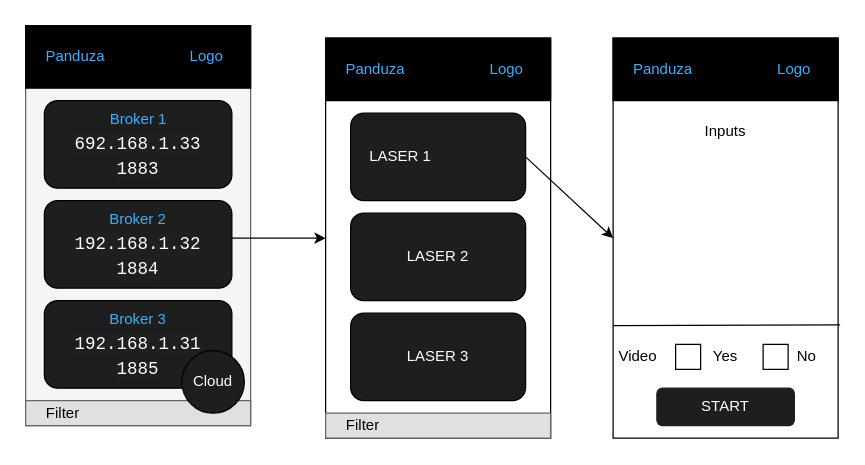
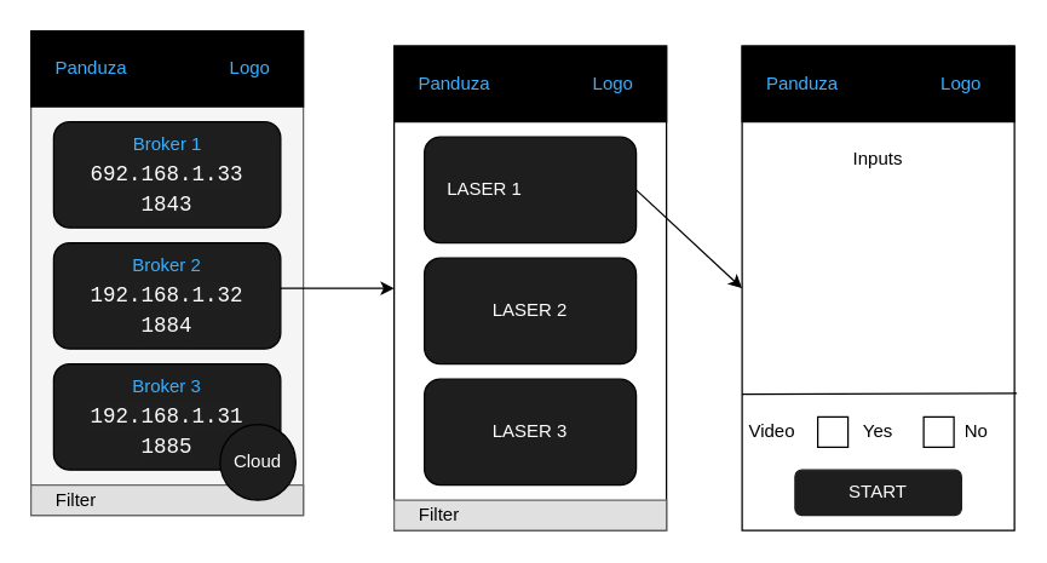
  <mxCell id="0" />
  <mxCell id="1" parent="0" />
  <mxCell id="2" value="" style="rounded=0;whiteSpace=wrap;html=1;fillColor=#f5f5f5;fontColor=#333333;strokeColor=#666666;" parent="1" vertex="1"><mxGeometry x="20" y="20" width="180" height="320" as="geometry" /></mxCell>
  <mxCell id="3" style="edgeStyle=none;html=1;fontColor=#FFFFFF;strokeColor=#000000;" parent="1" target="4" edge="1"><mxGeometry relative="1" as="geometry"><mxPoint x="280" y="195" as="targetPoint" /><mxPoint x="180" y="190" as="sourcePoint" /></mxGeometry></mxCell>
  <mxCell id="4" value="" style="rounded=0;whiteSpace=wrap;html=1;fontColor=#FFFFFF;fillColor=#FFFFFF;" parent="1" vertex="1"><mxGeometry x="260" y="30" width="180" height="320" as="geometry" /></mxCell>
  <mxCell id="5" value="" style="group" parent="1" vertex="1" connectable="0"><mxGeometry x="20" y="20" width="180" height="50" as="geometry" /></mxCell>
  <mxCell id="6" value="" style="rounded=0;whiteSpace=wrap;html=1;fillColor=#000000;" parent="5" vertex="1"><mxGeometry width="180" height="50" as="geometry" /></mxCell>
  <mxCell id="7" value="&lt;font color=&quot;#39b0ff&quot;&gt;Panduza&lt;/font&gt;" style="text;html=1;strokeColor=none;fillColor=none;align=center;verticalAlign=middle;whiteSpace=wrap;rounded=0;" parent="5" vertex="1"><mxGeometry x="10" y="10" width="60" height="30" as="geometry" /></mxCell>
  <mxCell id="8" value="Logo" style="text;html=1;strokeColor=none;fillColor=none;align=center;verticalAlign=middle;whiteSpace=wrap;rounded=0;fontColor=#39B0FF;" parent="5" vertex="1"><mxGeometry x="125" y="10" width="40" height="30" as="geometry" /></mxCell>
  <mxCell id="9" value="" style="group" parent="1" vertex="1" connectable="0"><mxGeometry x="35" y="80" width="150" height="70" as="geometry" /></mxCell>
  <mxCell id="10" value="" style="rounded=1;whiteSpace=wrap;html=1;fontColor=#39B0FF;fillColor=#1E1E1E;" parent="9" vertex="1"><mxGeometry width="150" height="70" as="geometry" /></mxCell>
  <mxCell id="11" value="Broker 1" style="text;html=1;strokeColor=none;fillColor=none;align=center;verticalAlign=middle;whiteSpace=wrap;rounded=0;fontColor=#39B0FF;" parent="9" vertex="1"><mxGeometry x="12.5" width="125" height="30" as="geometry" /></mxCell>
  <mxCell id="12" value="&lt;div style=&quot;background-color: rgb(31, 31, 31); font-family: Consolas, &amp;quot;Courier New&amp;quot;, monospace; font-size: 14px; line-height: 19px;&quot;&gt;&lt;span style=&quot;&quot;&gt;692.168.1.33&lt;/span&gt;&lt;/div&gt;" style="text;html=1;align=center;verticalAlign=middle;whiteSpace=wrap;rounded=0;fontColor=#FFFFFF;" parent="9" vertex="1"><mxGeometry x="25" y="20" width="100" height="30" as="geometry" /></mxCell>
- <mxCell id="13" value="&lt;div style=&quot;background-color: rgb(31, 31, 31); font-family: Consolas, &amp;quot;Courier New&amp;quot;, monospace; font-size: 14px; line-height: 19px;&quot;&gt;&lt;div style=&quot;line-height: 19px;&quot;&gt;&lt;span style=&quot;&quot;&gt;1883&lt;/span&gt;&lt;/div&gt;&lt;/div&gt;" style="text;html=1;align=center;verticalAlign=middle;whiteSpace=wrap;rounded=0;fontColor=#FFFFFF;" parent="9" vertex="1"><mxGeometry x="25" y="40" width="100" height="30" as="geometry" /></mxCell>
+ <mxCell id="13" value="&lt;div style=&quot;background-color: rgb(31, 31, 31); font-family: Consolas, &amp;quot;Courier New&amp;quot;, monospace; font-size: 14px; line-height: 19px;&quot;&gt;&lt;div style=&quot;line-height: 19px;&quot;&gt;&lt;span style=&quot;&quot;&gt;1843&lt;/span&gt;&lt;/div&gt;&lt;/div&gt;" style="text;html=1;align=center;verticalAlign=middle;whiteSpace=wrap;rounded=0;fontColor=#FFFFFF;" parent="9" vertex="1"><mxGeometry x="25" y="40" width="100" height="30" as="geometry" /></mxCell>
  <mxCell id="14" value="" style="group" parent="1" vertex="1" connectable="0"><mxGeometry x="35" y="160" width="150" height="70" as="geometry" /></mxCell>
  <mxCell id="15" value="" style="rounded=1;whiteSpace=wrap;html=1;fontColor=#39B0FF;fillColor=#1E1E1E;" parent="14" vertex="1"><mxGeometry width="150" height="70" as="geometry" /></mxCell>
  <mxCell id="16" value="Broker 2" style="text;html=1;strokeColor=none;fillColor=none;align=center;verticalAlign=middle;whiteSpace=wrap;rounded=0;fontColor=#39B0FF;" parent="14" vertex="1"><mxGeometry x="45" width="60" height="30" as="geometry" /></mxCell>
  <mxCell id="17" value="&lt;div style=&quot;background-color: rgb(31, 31, 31); font-family: Consolas, &amp;quot;Courier New&amp;quot;, monospace; font-size: 14px; line-height: 19px;&quot;&gt;&lt;span style=&quot;&quot;&gt;192.168.1.32&lt;/span&gt;&lt;/div&gt;" style="text;html=1;align=center;verticalAlign=middle;whiteSpace=wrap;rounded=0;fontColor=#FFFFFF;" parent="14" vertex="1"><mxGeometry x="25" y="20" width="100" height="30" as="geometry" /></mxCell>
  <mxCell id="18" value="&lt;div style=&quot;background-color: rgb(31, 31, 31); font-family: Consolas, &amp;quot;Courier New&amp;quot;, monospace; font-size: 14px; line-height: 19px;&quot;&gt;&lt;div style=&quot;line-height: 19px;&quot;&gt;&lt;span style=&quot;&quot;&gt;1884&lt;/span&gt;&lt;/div&gt;&lt;/div&gt;" style="text;html=1;align=center;verticalAlign=middle;whiteSpace=wrap;rounded=0;fontColor=#FFFFFF;" parent="14" vertex="1"><mxGeometry x="25" y="40" width="100" height="30" as="geometry" /></mxCell>
  <mxCell id="19" value="" style="group" parent="1" vertex="1" connectable="0"><mxGeometry x="35" y="240" width="150" height="70" as="geometry" /></mxCell>
  <mxCell id="20" value="" style="rounded=1;whiteSpace=wrap;html=1;fontColor=#39B0FF;fillColor=#1E1E1E;" parent="19" vertex="1"><mxGeometry width="150" height="70" as="geometry" /></mxCell>
  <mxCell id="21" value="Broker 3" style="text;html=1;strokeColor=none;fillColor=none;align=center;verticalAlign=middle;whiteSpace=wrap;rounded=0;fontColor=#39B0FF;" parent="19" vertex="1"><mxGeometry x="45" width="60" height="30" as="geometry" /></mxCell>
  <mxCell id="22" value="&lt;div style=&quot;background-color: rgb(31, 31, 31); font-family: Consolas, &amp;quot;Courier New&amp;quot;, monospace; font-size: 14px; line-height: 19px;&quot;&gt;&lt;span style=&quot;&quot;&gt;192.168.1.31&lt;/span&gt;&lt;/div&gt;" style="text;html=1;align=center;verticalAlign=middle;whiteSpace=wrap;rounded=0;fontColor=#FFFFFF;" parent="19" vertex="1"><mxGeometry x="25" y="20" width="100" height="30" as="geometry" /></mxCell>
  <mxCell id="23" value="&lt;div style=&quot;background-color: rgb(31, 31, 31); font-family: Consolas, &amp;quot;Courier New&amp;quot;, monospace; font-size: 14px; line-height: 19px;&quot;&gt;&lt;div style=&quot;line-height: 19px;&quot;&gt;&lt;span style=&quot;&quot;&gt;1885&lt;/span&gt;&lt;/div&gt;&lt;/div&gt;" style="text;html=1;align=center;verticalAlign=middle;whiteSpace=wrap;rounded=0;fontColor=#FFFFFF;" parent="19" vertex="1"><mxGeometry x="25" y="40" width="100" height="30" as="geometry" /></mxCell>
  <mxCell id="24" value="" style="group" parent="1" vertex="1" connectable="0"><mxGeometry x="260" y="30" width="180" height="50" as="geometry" /></mxCell>
  <mxCell id="25" value="" style="rounded=0;whiteSpace=wrap;html=1;fillColor=#000000;" parent="24" vertex="1"><mxGeometry width="180" height="50" as="geometry" /></mxCell>
  <mxCell id="26" value="&lt;font color=&quot;#39b0ff&quot;&gt;Panduza&lt;/font&gt;" style="text;html=1;strokeColor=none;fillColor=none;align=center;verticalAlign=middle;whiteSpace=wrap;rounded=0;" parent="24" vertex="1"><mxGeometry x="10" y="10" width="60" height="30" as="geometry" /></mxCell>
  <mxCell id="27" value="Logo" style="text;html=1;strokeColor=none;fillColor=none;align=center;verticalAlign=middle;whiteSpace=wrap;rounded=0;fontColor=#39B0FF;" parent="24" vertex="1"><mxGeometry x="125" y="10" width="40" height="30" as="geometry" /></mxCell>
  <mxCell id="28" value="" style="group" parent="1" vertex="1" connectable="0"><mxGeometry x="280" y="90" width="140" height="70" as="geometry" /></mxCell>
  <mxCell id="29" value="" style="rounded=1;whiteSpace=wrap;html=1;fontColor=#000000;fillColor=#1E1E1E;" parent="28" vertex="1"><mxGeometry width="140" height="70" as="geometry" /></mxCell>
  <mxCell id="30" value="&lt;font color=&quot;#ffffff&quot;&gt;LASER 1&lt;/font&gt;" style="text;html=1;strokeColor=none;fillColor=none;align=center;verticalAlign=middle;whiteSpace=wrap;rounded=0;fontColor=#000000;" parent="28" vertex="1"><mxGeometry x="10" y="20" width="60" height="30" as="geometry" /></mxCell>
  <mxCell id="31" value="" style="group" parent="1" vertex="1" connectable="0"><mxGeometry x="280" y="170" width="140" height="70" as="geometry" /></mxCell>
  <mxCell id="32" value="" style="rounded=1;whiteSpace=wrap;html=1;fontColor=#000000;fillColor=#1E1E1E;" parent="31" vertex="1"><mxGeometry width="140" height="70" as="geometry" /></mxCell>
  <mxCell id="33" value="&lt;font color=&quot;#ffffff&quot;&gt;LASER 2&lt;/font&gt;" style="text;html=1;strokeColor=none;fillColor=none;align=center;verticalAlign=middle;whiteSpace=wrap;rounded=0;fontColor=#000000;" parent="31" vertex="1"><mxGeometry x="40" y="20" width="60" height="30" as="geometry" /></mxCell>
  <mxCell id="34" value="" style="group" parent="1" vertex="1" connectable="0"><mxGeometry x="280" y="250" width="140" height="70" as="geometry" /></mxCell>
  <mxCell id="35" value="" style="rounded=1;whiteSpace=wrap;html=1;fontColor=#000000;fillColor=#1E1E1E;" parent="34" vertex="1"><mxGeometry width="140" height="70" as="geometry" /></mxCell>
  <mxCell id="36" value="&lt;font color=&quot;#ffffff&quot;&gt;LASER 3&lt;/font&gt;" style="text;html=1;strokeColor=none;fillColor=none;align=center;verticalAlign=middle;whiteSpace=wrap;rounded=0;fontColor=#000000;" parent="34" vertex="1"><mxGeometry x="40" y="20" width="60" height="30" as="geometry" /></mxCell>
  <mxCell id="37" value="" style="rounded=0;whiteSpace=wrap;html=1;fontColor=#FFFFFF;fillColor=#FFFFFF;" vertex="1" parent="1"><mxGeometry x="490" y="30" width="180" height="320" as="geometry" /></mxCell>
  <mxCell id="38" value="" style="group" vertex="1" connectable="0" parent="1"><mxGeometry x="490" y="30" width="180" height="50" as="geometry" /></mxCell>
  <mxCell id="39" value="" style="rounded=0;whiteSpace=wrap;html=1;fillColor=#000000;" vertex="1" parent="38"><mxGeometry width="180" height="50" as="geometry" /></mxCell>
  <mxCell id="40" value="&lt;font color=&quot;#39b0ff&quot;&gt;Panduza&lt;/font&gt;" style="text;html=1;strokeColor=none;fillColor=none;align=center;verticalAlign=middle;whiteSpace=wrap;rounded=0;" vertex="1" parent="38"><mxGeometry x="10" y="10" width="60" height="30" as="geometry" /></mxCell>
  <mxCell id="41" value="Logo" style="text;html=1;strokeColor=none;fillColor=none;align=center;verticalAlign=middle;whiteSpace=wrap;rounded=0;fontColor=#39B0FF;" vertex="1" parent="38"><mxGeometry x="125" y="10" width="40" height="30" as="geometry" /></mxCell>
  <mxCell id="42" style="edgeStyle=none;html=1;exitX=1;exitY=0.5;exitDx=0;exitDy=0;strokeColor=#000000;" edge="1" parent="1" source="29"><mxGeometry relative="1" as="geometry"><mxPoint x="490" y="190" as="targetPoint" /></mxGeometry></mxCell>
  <mxCell id="43" value="" style="group" vertex="1" connectable="0" parent="1"><mxGeometry x="20" y="320" width="180" height="20" as="geometry" /></mxCell>
  <mxCell id="44" value="" style="rounded=0;whiteSpace=wrap;html=1;fontColor=#333333;fillColor=#E0E0E0;strokeColor=#666666;" parent="43" vertex="1"><mxGeometry width="180" height="20" as="geometry" /></mxCell>
  <mxCell id="45" value="Filter" style="text;html=1;strokeColor=none;fillColor=none;align=center;verticalAlign=middle;whiteSpace=wrap;rounded=0;fontColor=#000000;" parent="43" vertex="1"><mxGeometry width="60" height="20" as="geometry" /></mxCell>
  <mxCell id="46" value="" style="group" vertex="1" connectable="0" parent="1"><mxGeometry x="260" y="330" width="180" height="20" as="geometry" /></mxCell>
  <mxCell id="47" value="" style="rounded=0;whiteSpace=wrap;html=1;fontColor=#333333;fillColor=#E0E0E0;strokeColor=#666666;" vertex="1" parent="46"><mxGeometry width="180" height="20" as="geometry" /></mxCell>
  <mxCell id="48" value="Filter" style="text;html=1;strokeColor=none;fillColor=none;align=center;verticalAlign=middle;whiteSpace=wrap;rounded=0;fontColor=#000000;" vertex="1" parent="46"><mxGeometry width="60" height="20" as="geometry" /></mxCell>
  <mxCell id="49" value="Cloud" style="ellipse;whiteSpace=wrap;html=1;aspect=fixed;fontColor=#FFFFFF;fillColor=#1E1E1E;" parent="1" vertex="1"><mxGeometry x="145" y="280" width="50" height="50" as="geometry" /></mxCell>
  <mxCell id="50" value="Video" style="text;html=1;strokeColor=none;fillColor=none;align=center;verticalAlign=middle;whiteSpace=wrap;rounded=0;fontColor=#000000;" vertex="1" parent="1"><mxGeometry x="480" y="270" width="60" height="30" as="geometry" /></mxCell>
  <mxCell id="51" value="" style="rounded=0;whiteSpace=wrap;html=1;fontColor=#FFFFFF;labelBorderColor=none;labelBackgroundColor=none;fillStyle=auto;fillColor=#FFFFFF;strokeColor=#000000;" vertex="1" parent="1"><mxGeometry x="610" y="275" width="20" height="20" as="geometry" /></mxCell>
  <mxCell id="52" value="Yes" style="text;html=1;strokeColor=none;fillColor=none;align=center;verticalAlign=middle;whiteSpace=wrap;rounded=0;labelBackgroundColor=none;labelBorderColor=none;fillStyle=auto;fontColor=#000000;" vertex="1" parent="1"><mxGeometry x="550" y="270" width="60" height="30" as="geometry" /></mxCell>
  <mxCell id="53" value="" style="rounded=0;whiteSpace=wrap;html=1;labelBackgroundColor=none;labelBorderColor=none;fillStyle=auto;strokeColor=#000000;fontColor=#000000;fillColor=#FFFFFF;imageWidth=10;" vertex="1" parent="1"><mxGeometry x="540" y="275" width="20" height="20" as="geometry" /></mxCell>
  <mxCell id="54" value="No" style="text;html=1;strokeColor=none;fillColor=none;align=center;verticalAlign=middle;whiteSpace=wrap;rounded=0;labelBackgroundColor=none;labelBorderColor=none;fillStyle=auto;fontColor=#000000;" vertex="1" parent="1"><mxGeometry x="620" y="270" width="50" height="30" as="geometry" /></mxCell>
  <mxCell id="55" value="Inputs" style="text;html=1;strokeColor=none;fillColor=none;align=center;verticalAlign=middle;whiteSpace=wrap;rounded=0;labelBackgroundColor=none;labelBorderColor=none;fillStyle=auto;fontColor=#000000;" vertex="1" parent="1"><mxGeometry x="550" y="90" width="60" height="30" as="geometry" /></mxCell>
  <mxCell id="56" value="START" style="rounded=1;whiteSpace=wrap;html=1;labelBackgroundColor=none;labelBorderColor=none;fillStyle=auto;strokeColor=#1E1E1E;fontColor=#FFFFFF;fillColor=#1E1E1E;" vertex="1" parent="1"><mxGeometry x="525" y="310" width="110" height="30" as="geometry" /></mxCell>
  <mxCell id="57" value="" style="endArrow=none;html=1;strokeColor=#000000;fontColor=#FFFFFF;entryX=1.009;entryY=0.717;entryDx=0;entryDy=0;entryPerimeter=0;" edge="1" parent="1" target="37"><mxGeometry width="50" height="50" relative="1" as="geometry"><mxPoint x="490" y="260" as="sourcePoint" /><mxPoint x="530" y="200" as="targetPoint" /><Array as="points" /></mxGeometry></mxCell>
